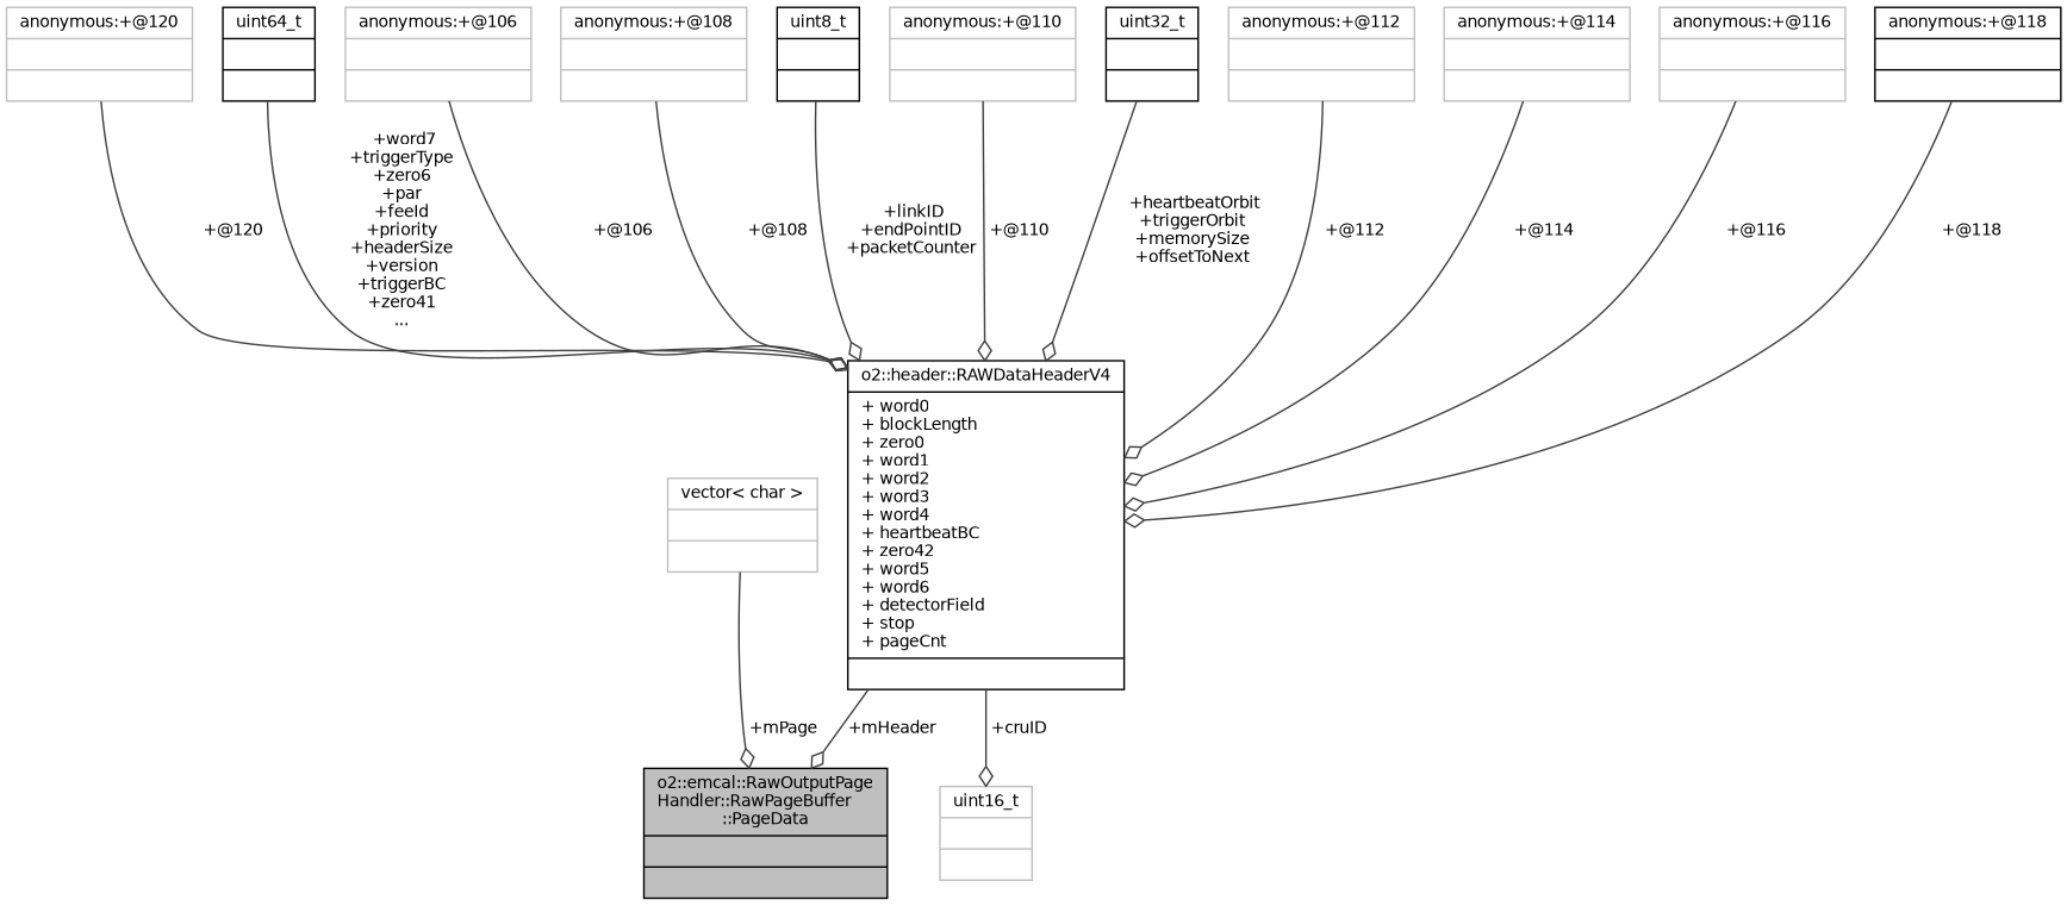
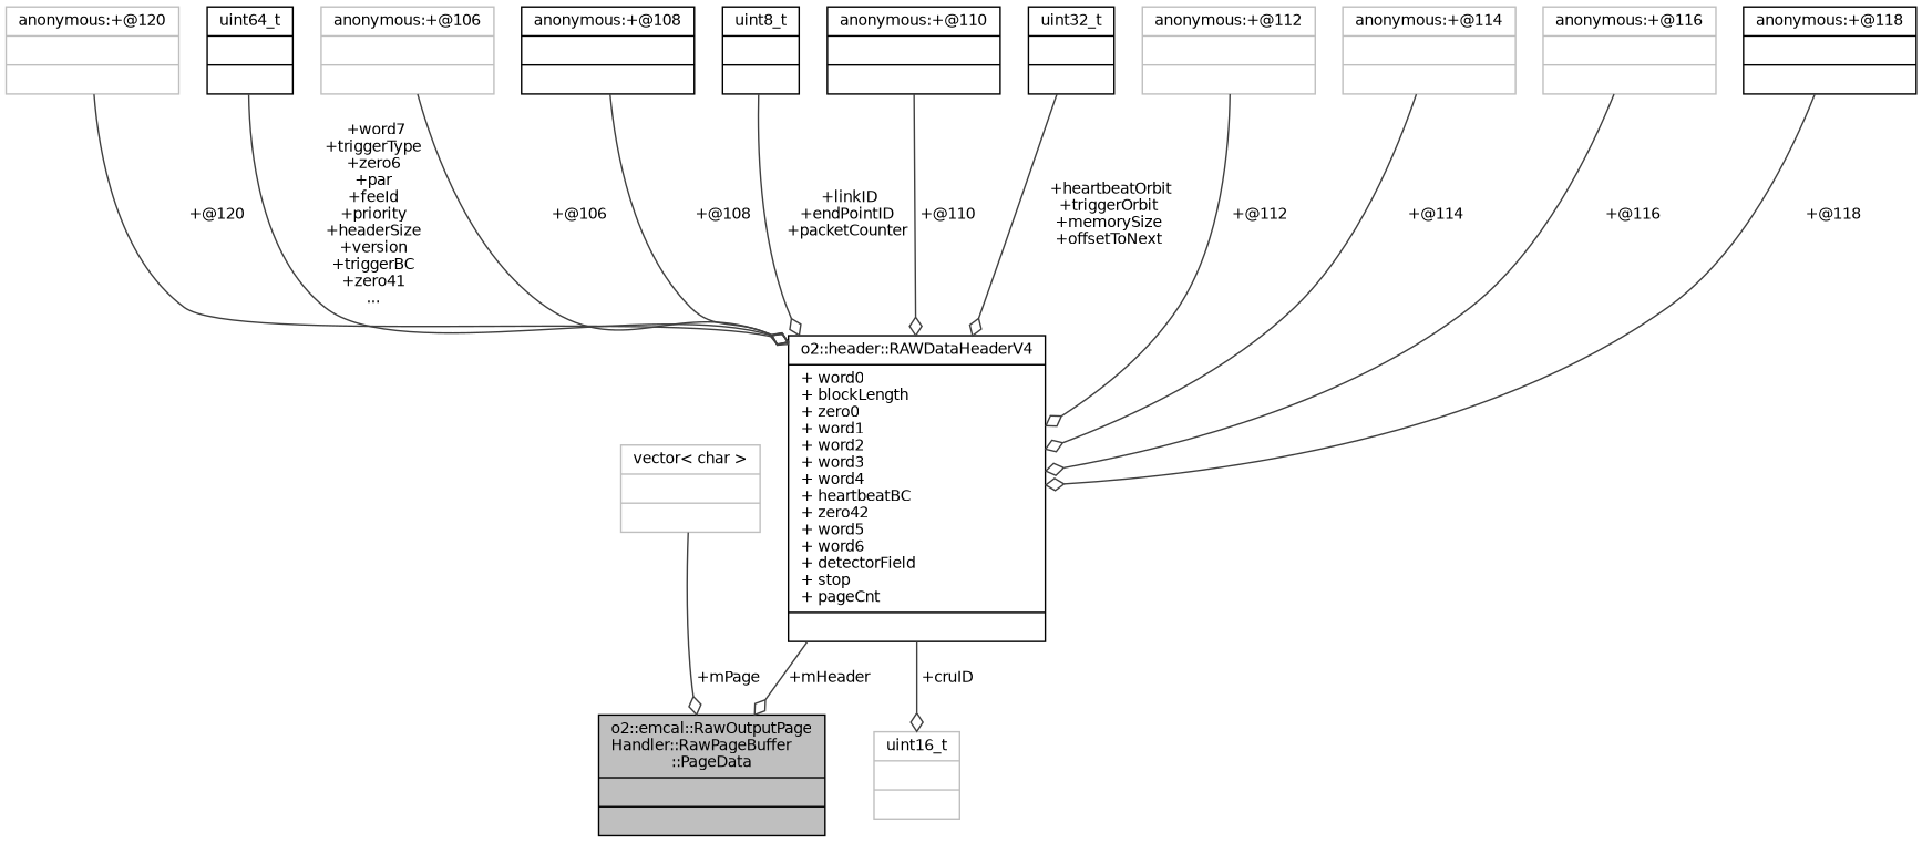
  digraph {
    node [color=grey75 fontname=Helvetica fontsize=10 shape=record]
    edge [arrowhead=odiamond color=grey25 fontname=Helvetica fontsize=10 labelfontname=Helvetica labelfontsize=10 style=solid]
    n1 [color=black fillcolor=grey75 fontcolor=black height=0.2 label="{o2::emcal::RawOutputPage\lHandler::RawPageBuffer\l::PageData\n||}" style=filled width=0.4]
    n2 [height=0.2 label="{vector\< char \>\n||}" width=0.4]
    n3 [color=black height=0.2 label="{o2::header::RAWDataHeaderV4\n|+ word0\l+ blockLength\l+ zero0\l+ word1\l+ word2\l+ word3\l+ word4\l+ heartbeatBC\l+ zero42\l+ word5\l+ word6\l+ detectorField\l+ stop\l+ pageCnt\l|}" width=0.4]
    n4 [height=0.2 label="{uint16_t\n||}" width=0.4]
    n5 [height=0.2 label="{anonymous:+@120\n||}" width=0.4]
    n6 [color=black height=0.2 label="{uint64_t\n||}" width=0.4]
    n7 [height=0.2 label="{anonymous:+@106\n||}" width=0.4]
-   n8 [height=0.2 label="{anonymous:+@108\n||}" width=0.4]
+   n8 [color=black height=0.2 label="{anonymous:+@108\n||}" width=0.4]
    n9 [color=black height=0.2 label="{uint8_t\n||}" width=0.4]
-   n10 [height=0.2 label="{anonymous:+@110\n||}" width=0.4]
+   n10 [color=black height=0.2 label="{anonymous:+@110\n||}" width=0.4]
    n11 [color=black height=0.2 label="{uint32_t\n||}" width=0.4]
    n12 [height=0.2 label="{anonymous:+@112\n||}" width=0.4]
    n13 [height=0.2 label="{anonymous:+@114\n||}" width=0.4]
    n14 [height=0.2 label="{anonymous:+@116\n||}" width=0.4]
    n15 [color=black height=0.2 label="{anonymous:+@118\n||}" width=0.4]
    n2 -> n1 [label=" +mPage"]
    n3 -> n1 [label=" +mHeader"]
    n3 -> n4 [label=" +cruID"]
    n5 -> n3 [label=" +@120"]
    n6 -> n3 [label=" +word7\n+triggerType\n+zero6\n+par\n+feeId\n+priority\n+headerSize\n+version\n+triggerBC\n+zero41\n..."]
    n7 -> n3 [label=" +@106"]
    n8 -> n3 [label=" +@108"]
    n9 -> n3 [label=" +linkID\n+endPointID\n+packetCounter"]
    n10 -> n3 [label=" +@110"]
    n11 -> n3 [label=" +heartbeatOrbit\n+triggerOrbit\n+memorySize\n+offsetToNext"]
    n12 -> n3 [label=" +@112"]
    n13 -> n3 [label=" +@114"]
    n14 -> n3 [label=" +@116"]
    n15 -> n3 [label=" +@118"]
  }
